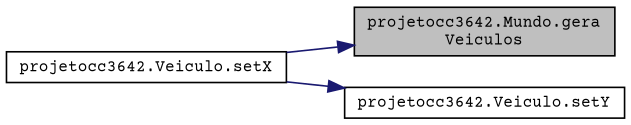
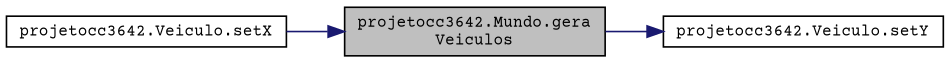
  digraph {
    fontname="Courier Prime"
    rankdir=LR
    node [color=black fillcolor=white fontname="Courier Prime" fontsize=10 shape=record style=filled]
    edge [color=midnightblue fontname="Courier Prime" fontsize=10 labelfontname=Helvetica labelfontsize=10 style=solid]
    n1 [fillcolor=grey75 fontcolor=black height=0.2 label="projetocc3642.Mundo.gera\lVeiculos" width=0.4]
    n2 [height=0.2 label="projetocc3642.Veiculo.setY" width=0.4]
    n3 [height=0.2 label="projetocc3642.Veiculo.setX" width=0.4]
-   n3 -> n2
+   n1 -> n2
    n3 -> n1
  }
